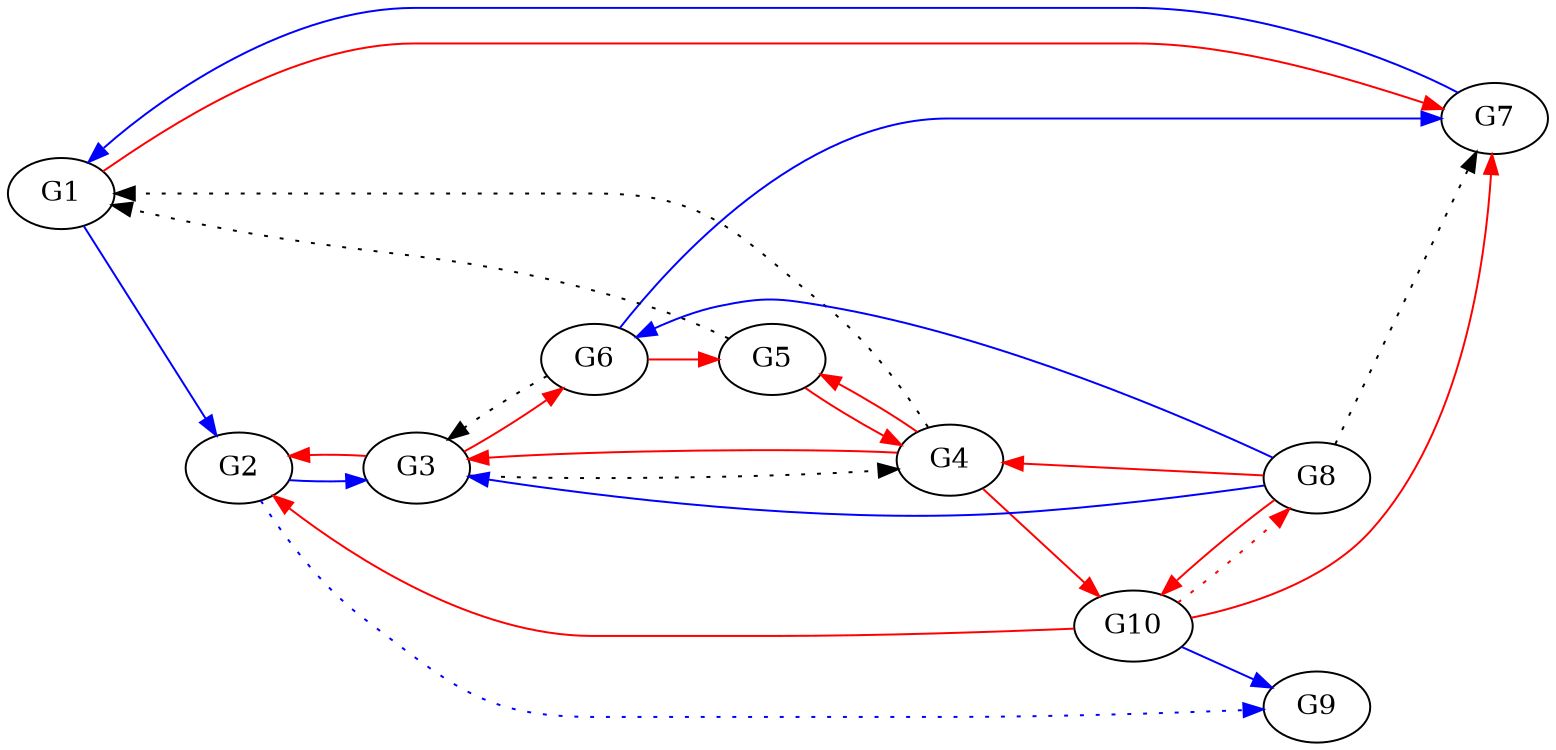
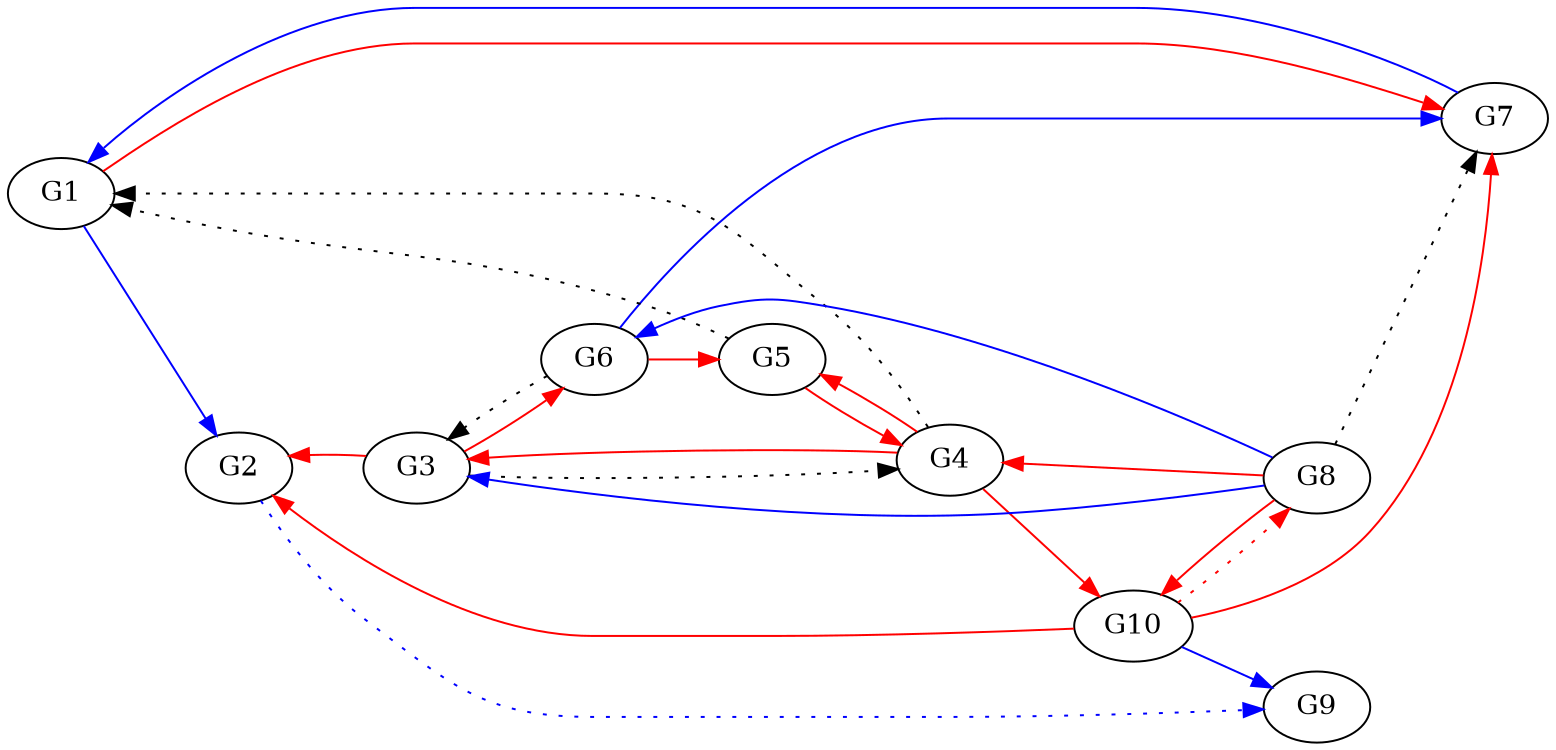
  digraph {
    rankdir=LR
    edge [color=red]
    n1 [label=G1]
    n2 [label=G2]
    n3 [label=G7]
    n4 [label=G3]
    n5 [label=G9]
    n6 [label=G4]
    n7 [label=G6]
    n8 [label=G5]
    n9 [label=G10]
    n10 [label=G8]
    n1 -> n2 [color=blue]
    n1 -> n3
-   n2 -> n4 [color=blue]
    n2 -> n5 [color=blue style=dotted]
    n3 -> n1 [color=blue]
    n4 -> n2
    n4 -> n6 [style=dotted color=""]
    n4 -> n7
    n6 -> n1 [style=dotted color=""]
    n6 -> n4
    n6 -> n8
    n6 -> n9
    n7 -> n3 [color=blue]
    n7 -> n4 [style=dotted color=""]
    n7 -> n8
    n8 -> n1 [style=dotted color=""]
    n8 -> n6
    n9 -> n2
    n9 -> n3
    n9 -> n5 [color=blue]
    n9 -> n10 [style=dotted]
    n10 -> n3 [style=dotted color=""]
    n10 -> n4 [color=blue]
    n10 -> n6
    n10 -> n7 [color=blue]
    n10 -> n9
  }
